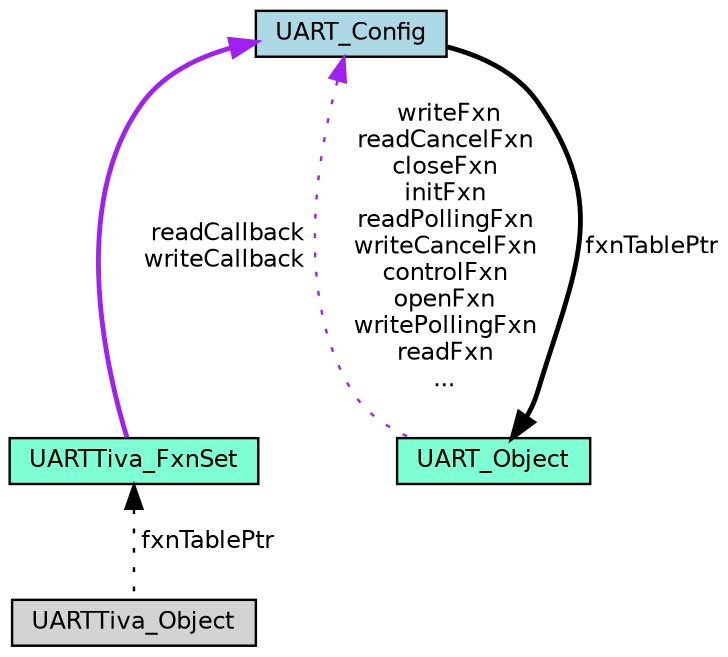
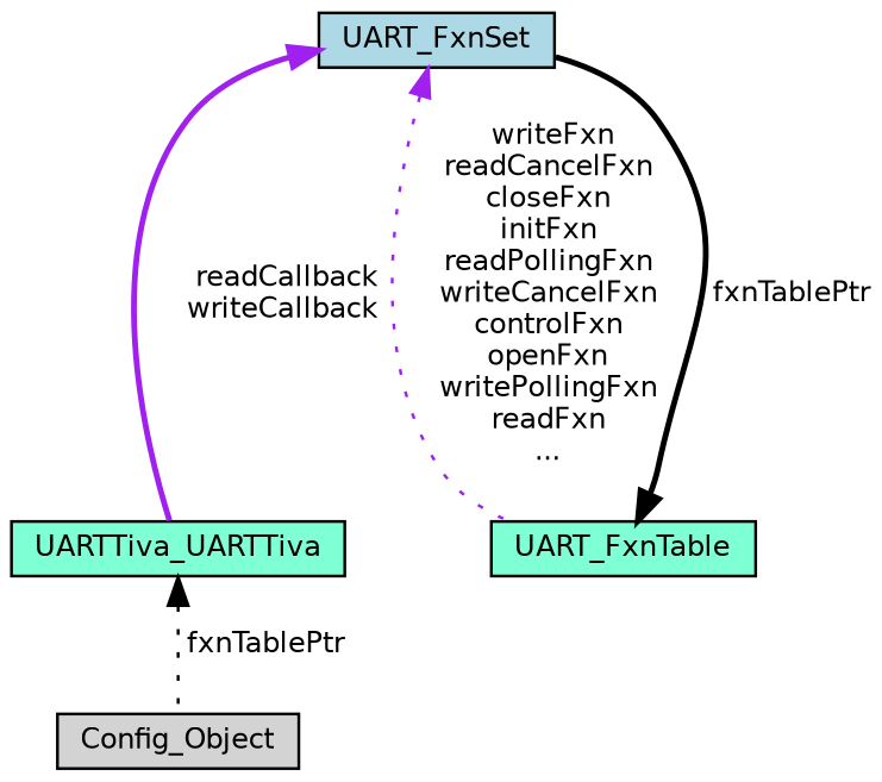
  digraph {
    node [color=black fillcolor=aquamarine fontname=Helvetica fontsize=10 shape=record style=filled]
    edge [color=black dir=back fontname=Helvetica fontsize=10 labelfontname=Helvetica labelfontsize=10 style=dotted]
-   n1 [fillcolor=lightgrey fontcolor=black height=0.2 label=UARTTiva_Object width=0.4]
-   n2 [height=0.2 label=UARTTiva_FxnSet width=0.4]
-   n3 [fillcolor=lightblue height=0.2 label=UART_Config width=0.4]
-   n4 [height=0.2 label=UART_Object width=0.4]
+   n1 [fillcolor=lightgrey fontcolor=black height=0.2 label=Config_Object width=0.4]
+   n2 [height=0.2 label=UARTTiva_UARTTiva width=0.4]
+   n3 [fillcolor=lightblue height=0.2 label=UART_FxnSet width=0.4]
+   n4 [height=0.2 label=UART_FxnTable width=0.4]
    n2 -> n1 [label=" fxnTablePtr"]
    n3 -> n2 [color=purple label=" readCallback\nwriteCallback" style=bold]
    n3 -> n4 [color=purple label=" writeFxn\nreadCancelFxn\ncloseFxn\ninitFxn\nreadPollingFxn\nwriteCancelFxn\ncontrolFxn\nopenFxn\nwritePollingFxn\nreadFxn\n..."]
    n4 -> n3 [label=" fxnTablePtr" style=bold]
  }
